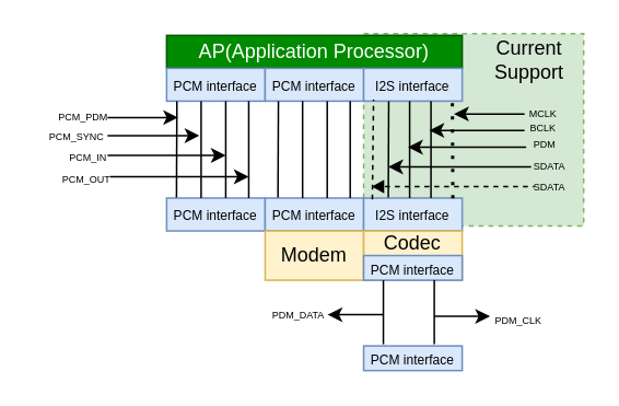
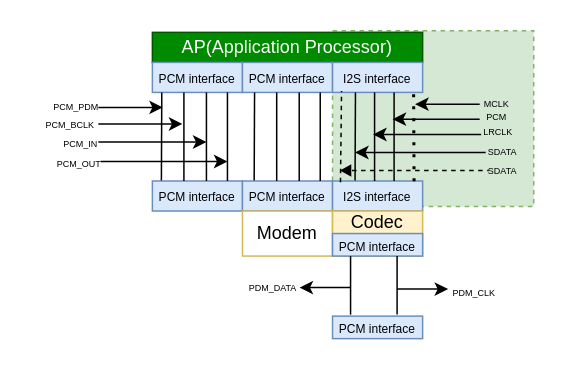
  <mxCell id="0" />
  <mxCell id="1" parent="0" />
  <mxCell id="2" value="" style="rounded=0;whiteSpace=wrap;html=1;dashed=1;fillColor=#d5e8d4;strokeColor=#82b366;" parent="1" vertex="1"><mxGeometry x="221" y="20" width="134" height="117" as="geometry" /></mxCell>
  <mxCell id="3" value="AP(Application Processor)" style="rounded=0;whiteSpace=wrap;html=1;fillColor=#008a00;strokeColor=#005700;fontColor=#ffffff;" parent="1" vertex="1"><mxGeometry x="101" y="21" width="180" height="20" as="geometry" /></mxCell>
  <mxCell id="4" value="&lt;font style=&quot;font-size: 8px;&quot;&gt;PCM interface&lt;/font&gt;" style="rounded=0;whiteSpace=wrap;html=1;fillColor=#dae8fc;strokeColor=#6c8ebf;" parent="1" vertex="1"><mxGeometry x="101" y="41" width="60" height="20" as="geometry" /></mxCell>
  <mxCell id="5" value="&lt;font style=&quot;font-size: 8px;&quot;&gt;PCM&amp;nbsp;&lt;/font&gt;&lt;span style=&quot;font-size: 8px;&quot;&gt;interface&lt;/span&gt;" style="rounded=0;whiteSpace=wrap;html=1;fillColor=#dae8fc;strokeColor=#6c8ebf;" parent="1" vertex="1"><mxGeometry x="161" y="41" width="60" height="20" as="geometry" /></mxCell>
  <mxCell id="6" value="&lt;font style=&quot;font-size: 8px;&quot;&gt;I2S&amp;nbsp;&lt;/font&gt;&lt;span style=&quot;font-size: 8px;&quot;&gt;interface&lt;/span&gt;" style="rounded=0;whiteSpace=wrap;html=1;fillColor=#dae8fc;strokeColor=#6c8ebf;" parent="1" vertex="1"><mxGeometry x="221" y="41" width="60" height="20" as="geometry" /></mxCell>
  <mxCell id="7" value="&lt;font style=&quot;font-size: 8px;&quot;&gt;PCM&amp;nbsp;&lt;/font&gt;&lt;span style=&quot;font-size: 8px;&quot;&gt;interface&lt;/span&gt;" style="rounded=0;whiteSpace=wrap;html=1;fillColor=#dae8fc;strokeColor=#6c8ebf;" parent="1" vertex="1"><mxGeometry x="101" y="120" width="60" height="20" as="geometry" /></mxCell>
  <mxCell id="8" value="&lt;font style=&quot;font-size: 8px;&quot;&gt;PCM&amp;nbsp;interface&lt;/font&gt;" style="rounded=0;whiteSpace=wrap;html=1;fillColor=#dae8fc;strokeColor=#6c8ebf;" parent="1" vertex="1"><mxGeometry x="161" y="120" width="60" height="20" as="geometry" /></mxCell>
  <mxCell id="9" value="&lt;font style=&quot;font-size: 8px;&quot;&gt;I2S&amp;nbsp;&lt;/font&gt;&lt;span style=&quot;font-size: 8px;&quot;&gt;interface&lt;/span&gt;" style="rounded=0;whiteSpace=wrap;html=1;fillColor=#dae8fc;strokeColor=#6c8ebf;" parent="1" vertex="1"><mxGeometry x="221" y="120" width="60" height="20" as="geometry" /></mxCell>
- <mxCell id="10" value="Modem" style="rounded=0;whiteSpace=wrap;html=1;fillColor=#fff2cc;strokeColor=#d6b656;" parent="1" vertex="1"><mxGeometry x="161" y="140" width="60" height="30" as="geometry" /></mxCell>
+ <mxCell id="10" value="Modem" style="rounded=0;whiteSpace=wrap;html=1;fillColor=#ffffff;strokeColor=#d6b656;" parent="1" vertex="1"><mxGeometry x="161" y="140" width="60" height="30" as="geometry" /></mxCell>
  <mxCell id="11" value="Codec&lt;div&gt;&lt;br&gt;&lt;/div&gt;" style="rounded=0;whiteSpace=wrap;html=1;fillColor=#fff2cc;strokeColor=#d6b656;" parent="1" vertex="1"><mxGeometry x="221" y="140" width="60" height="30" as="geometry" /></mxCell>
  <mxCell id="12" value="&lt;font style=&quot;font-size: 8px;&quot;&gt;PCM&amp;nbsp;&lt;/font&gt;&lt;span style=&quot;font-size: 8px;&quot;&gt;interface&lt;/span&gt;" style="rounded=0;whiteSpace=wrap;html=1;fillColor=#dae8fc;strokeColor=#6c8ebf;" parent="1" vertex="1"><mxGeometry x="221" y="155" width="60" height="15" as="geometry" /></mxCell>
  <mxCell id="13" value="&lt;font style=&quot;font-size: 8px;&quot;&gt;PCM&amp;nbsp;&lt;/font&gt;&lt;span style=&quot;font-size: 8px;&quot;&gt;interface&lt;/span&gt;" style="rounded=0;whiteSpace=wrap;html=1;fillColor=#dae8fc;strokeColor=#6c8ebf;" parent="1" vertex="1"><mxGeometry x="221" y="210" width="60" height="15" as="geometry" /></mxCell>
  <mxCell id="14" value="" style="endArrow=none;html=1;rounded=0;exitX=0.129;exitY=-0.018;exitDx=0;exitDy=0;exitPerimeter=0;" parent="1" edge="1"><mxGeometry width="50" height="50" relative="1" as="geometry"><mxPoint x="107" y="119.64" as="sourcePoint" /><mxPoint x="107.26" y="61" as="targetPoint" /></mxGeometry></mxCell>
  <mxCell id="15" value="" style="endArrow=none;html=1;rounded=0;exitX=0.129;exitY=-0.018;exitDx=0;exitDy=0;exitPerimeter=0;" parent="1" edge="1"><mxGeometry width="50" height="50" relative="1" as="geometry"><mxPoint x="122" y="120" as="sourcePoint" /><mxPoint x="122" y="61" as="targetPoint" /></mxGeometry></mxCell>
  <mxCell id="16" value="" style="endArrow=none;html=1;rounded=0;exitX=0.129;exitY=-0.018;exitDx=0;exitDy=0;exitPerimeter=0;" parent="1" edge="1"><mxGeometry width="50" height="50" relative="1" as="geometry"><mxPoint x="137" y="120" as="sourcePoint" /><mxPoint x="137" y="61" as="targetPoint" /></mxGeometry></mxCell>
  <mxCell id="17" value="" style="endArrow=none;html=1;rounded=0;exitX=0.129;exitY=-0.018;exitDx=0;exitDy=0;exitPerimeter=0;" parent="1" edge="1"><mxGeometry width="50" height="50" relative="1" as="geometry"><mxPoint x="151" y="120" as="sourcePoint" /><mxPoint x="151" y="61" as="targetPoint" /></mxGeometry></mxCell>
  <mxCell id="18" value="" style="endArrow=none;html=1;rounded=0;exitX=0.129;exitY=-0.018;exitDx=0;exitDy=0;exitPerimeter=0;" parent="1" edge="1"><mxGeometry width="50" height="50" relative="1" as="geometry"><mxPoint x="168.8" y="119.64" as="sourcePoint" /><mxPoint x="169.06" y="61" as="targetPoint" /></mxGeometry></mxCell>
  <mxCell id="19" value="" style="endArrow=none;html=1;rounded=0;exitX=0.129;exitY=-0.018;exitDx=0;exitDy=0;exitPerimeter=0;" parent="1" edge="1"><mxGeometry width="50" height="50" relative="1" as="geometry"><mxPoint x="183.8" y="120" as="sourcePoint" /><mxPoint x="183.8" y="61" as="targetPoint" /></mxGeometry></mxCell>
  <mxCell id="20" value="" style="endArrow=none;html=1;rounded=0;exitX=0.129;exitY=-0.018;exitDx=0;exitDy=0;exitPerimeter=0;" parent="1" edge="1"><mxGeometry width="50" height="50" relative="1" as="geometry"><mxPoint x="198.8" y="120" as="sourcePoint" /><mxPoint x="198.8" y="61" as="targetPoint" /></mxGeometry></mxCell>
  <mxCell id="21" value="" style="endArrow=none;html=1;rounded=0;exitX=0.129;exitY=-0.018;exitDx=0;exitDy=0;exitPerimeter=0;" parent="1" edge="1"><mxGeometry width="50" height="50" relative="1" as="geometry"><mxPoint x="212.8" y="120" as="sourcePoint" /><mxPoint x="212.8" y="61" as="targetPoint" /></mxGeometry></mxCell>
  <mxCell id="22" value="" style="endArrow=none;html=1;rounded=0;exitX=0.129;exitY=-0.018;exitDx=0;exitDy=0;exitPerimeter=0;" parent="1" edge="1"><mxGeometry width="50" height="50" relative="1" as="geometry"><mxPoint x="236" y="119.64" as="sourcePoint" /><mxPoint x="236.26" y="61" as="targetPoint" /></mxGeometry></mxCell>
  <mxCell id="23" value="" style="endArrow=none;html=1;rounded=0;exitX=0.129;exitY=-0.018;exitDx=0;exitDy=0;exitPerimeter=0;" parent="1" edge="1"><mxGeometry width="50" height="50" relative="1" as="geometry"><mxPoint x="249" y="120" as="sourcePoint" /><mxPoint x="249" y="61" as="targetPoint" /></mxGeometry></mxCell>
  <mxCell id="24" value="" style="endArrow=none;html=1;rounded=0;exitX=0.129;exitY=-0.018;exitDx=0;exitDy=0;exitPerimeter=0;" parent="1" edge="1"><mxGeometry width="50" height="50" relative="1" as="geometry"><mxPoint x="262" y="120" as="sourcePoint" /><mxPoint x="262" y="61" as="targetPoint" /></mxGeometry></mxCell>
  <mxCell id="25" value="&lt;font style=&quot;font-size: 6px;&quot;&gt;PCM_PDM&lt;/font&gt;" style="text;html=1;align=center;verticalAlign=middle;resizable=0;points=[];autosize=1;strokeColor=none;fillColor=none;" parent="1" vertex="1"><mxGeometry x="27" y="56" width="46" height="26" as="geometry" /></mxCell>
  <mxCell id="26" value="" style="endArrow=classic;html=1;rounded=0;" parent="1" edge="1"><mxGeometry width="50" height="50" relative="1" as="geometry"><mxPoint x="65" y="82" as="sourcePoint" /><mxPoint x="121" y="82" as="targetPoint" /></mxGeometry></mxCell>
- <mxCell id="27" value="&lt;font style=&quot;font-size: 6px;&quot;&gt;PCM_SYNC&lt;/font&gt;" style="text;html=1;align=center;verticalAlign=middle;resizable=0;points=[];autosize=1;strokeColor=none;fillColor=none;" parent="1" vertex="1"><mxGeometry x="20" y="68" width="51" height="26" as="geometry" /></mxCell>
+ <mxCell id="27" value="&lt;font style=&quot;font-size: 6px;&quot;&gt;PCM_BCLK&lt;/font&gt;" style="text;html=1;align=center;verticalAlign=middle;resizable=0;points=[];autosize=1;strokeColor=none;fillColor=none;" parent="1" vertex="1"><mxGeometry x="20" y="68" width="51" height="26" as="geometry" /></mxCell>
  <mxCell id="28" value="" style="endArrow=classic;html=1;rounded=0;" parent="1" edge="1"><mxGeometry width="50" height="50" relative="1" as="geometry"><mxPoint x="65" y="94" as="sourcePoint" /><mxPoint x="137" y="94" as="targetPoint" /></mxGeometry></mxCell>
  <mxCell id="29" value="&lt;font style=&quot;font-size: 6px;&quot;&gt;PCM_IN&lt;/font&gt;" style="edgeLabel;html=1;align=center;verticalAlign=middle;resizable=0;points=[];" parent="28" vertex="1" connectable="0"><mxGeometry x="-0.921" y="-1" relative="1" as="geometry"><mxPoint x="-16" y="-2" as="offset" /></mxGeometry></mxCell>
  <mxCell id="30" value="" style="endArrow=classic;html=1;rounded=0;" parent="1" edge="1"><mxGeometry width="50" height="50" relative="1" as="geometry"><mxPoint x="64" y="107" as="sourcePoint" /><mxPoint x="151" y="107" as="targetPoint" /></mxGeometry></mxCell>
  <mxCell id="31" value="&lt;font style=&quot;font-size: 6px;&quot;&gt;PCM_OUT&lt;/font&gt;" style="edgeLabel;html=1;align=center;verticalAlign=middle;resizable=0;points=[];" parent="30" vertex="1" connectable="0"><mxGeometry x="-0.921" y="-1" relative="1" as="geometry"><mxPoint x="-16" y="-2" as="offset" /></mxGeometry></mxCell>
  <mxCell id="32" value="" style="endArrow=classic;html=1;rounded=0;" parent="1" edge="1"><mxGeometry width="50" height="50" relative="1" as="geometry"><mxPoint x="65" y="71" as="sourcePoint" /><mxPoint x="108" y="71" as="targetPoint" /></mxGeometry></mxCell>
  <mxCell id="33" value="" style="endArrow=classic;html=1;rounded=0;" parent="1" edge="1"><mxGeometry width="50" height="50" relative="1" as="geometry"><mxPoint x="319" y="68.83" as="sourcePoint" /><mxPoint x="276" y="68.83" as="targetPoint" /></mxGeometry></mxCell>
  <mxCell id="34" value="&lt;font style=&quot;font-size: 6px;&quot;&gt;MCLK&lt;/font&gt;" style="text;html=1;align=center;verticalAlign=middle;resizable=0;points=[];autosize=1;strokeColor=none;fillColor=none;" parent="1" vertex="1"><mxGeometry x="312" y="54" width="35" height="26" as="geometry" /></mxCell>
  <mxCell id="35" value="" style="endArrow=classic;html=1;rounded=0;" parent="1" edge="1"><mxGeometry width="50" height="50" relative="1" as="geometry"><mxPoint x="319" y="78.83" as="sourcePoint" /><mxPoint x="261" y="78.83" as="targetPoint" /></mxGeometry></mxCell>
  <mxCell id="36" value="" style="endArrow=none;dashed=1;html=1;dashPattern=1 3;strokeWidth=2;rounded=0;entryX=0.832;entryY=0.981;entryDx=0;entryDy=0;entryPerimeter=0;exitX=0.837;exitY=-0.011;exitDx=0;exitDy=0;exitPerimeter=0;" parent="1" edge="1"><mxGeometry width="50" height="50" relative="1" as="geometry"><mxPoint x="275.3" y="120.16" as="sourcePoint" /><mxPoint x="275" y="61" as="targetPoint" /></mxGeometry></mxCell>
  <mxCell id="37" value="" style="endArrow=classic;html=1;rounded=0;" parent="1" edge="1"><mxGeometry width="50" height="50" relative="1" as="geometry"><mxPoint x="320" y="89" as="sourcePoint" /><mxPoint x="248" y="89" as="targetPoint" /></mxGeometry></mxCell>
  <mxCell id="38" value="" style="endArrow=classic;html=1;rounded=0;" parent="1" edge="1"><mxGeometry width="50" height="50" relative="1" as="geometry"><mxPoint x="323" y="101" as="sourcePoint" /><mxPoint x="236" y="101" as="targetPoint" /></mxGeometry></mxCell>
  <mxCell id="39" value="" style="endArrow=none;dashed=1;html=1;rounded=0;" parent="1" edge="1"><mxGeometry width="50" height="50" relative="1" as="geometry"><mxPoint x="228" y="113" as="sourcePoint" /><mxPoint x="325" y="113" as="targetPoint" /></mxGeometry></mxCell>
  <mxCell id="40" value="" style="endArrow=none;dashed=1;html=1;rounded=0;exitX=0.088;exitY=0.043;exitDx=0;exitDy=0;exitPerimeter=0;" parent="1" source="9" edge="1"><mxGeometry width="50" height="50" relative="1" as="geometry"><mxPoint x="177" y="110" as="sourcePoint" /><mxPoint x="227" y="60" as="targetPoint" /></mxGeometry></mxCell>
  <mxCell id="41" value="" style="shape=mxgraph.arrows2.wedgeArrow;html=1;bendable=0;startWidth=3.333;fillColor=strokeColor;defaultFillColor=invert;defaultGradientColor=invert;rounded=0;" parent="1" edge="1"><mxGeometry width="100" height="100" relative="1" as="geometry"><mxPoint x="233" y="113" as="sourcePoint" /><mxPoint x="227" y="113" as="targetPoint" /></mxGeometry></mxCell>
  <mxCell id="42" value="" style="endArrow=none;html=1;rounded=0;" parent="1" edge="1"><mxGeometry width="50" height="50" relative="1" as="geometry"><mxPoint x="233" y="209" as="sourcePoint" /><mxPoint x="233" y="170" as="targetPoint" /></mxGeometry></mxCell>
  <mxCell id="43" value="" style="endArrow=none;html=1;rounded=0;" parent="1" edge="1"><mxGeometry width="50" height="50" relative="1" as="geometry"><mxPoint x="264" y="209" as="sourcePoint" /><mxPoint x="264" y="170" as="targetPoint" /></mxGeometry></mxCell>
  <mxCell id="44" value="" style="endArrow=classic;html=1;rounded=0;" parent="1" edge="1"><mxGeometry width="50" height="50" relative="1" as="geometry"><mxPoint x="233" y="191" as="sourcePoint" /><mxPoint x="199" y="191" as="targetPoint" /></mxGeometry></mxCell>
  <mxCell id="45" value="&lt;font style=&quot;font-size: 6px;&quot;&gt;PDM_DATA&lt;/font&gt;" style="text;html=1;align=center;verticalAlign=middle;resizable=0;points=[];autosize=1;strokeColor=none;fillColor=none;" parent="1" vertex="1"><mxGeometry x="156" y="177" width="50" height="26" as="geometry" /></mxCell>
  <mxCell id="46" value="" style="endArrow=classic;html=1;rounded=0;" parent="1" edge="1"><mxGeometry width="50" height="50" relative="1" as="geometry"><mxPoint x="264" y="192" as="sourcePoint" /><mxPoint x="298" y="192" as="targetPoint" /></mxGeometry></mxCell>
  <mxCell id="47" value="&lt;font style=&quot;font-size: 6px;&quot;&gt;PDM_CLK&lt;/font&gt;" style="edgeLabel;html=1;align=center;verticalAlign=middle;resizable=0;points=[];" parent="46" vertex="1" connectable="0"><mxGeometry x="0.096" y="-1" relative="1" as="geometry"><mxPoint x="31" y="-1" as="offset" /></mxGeometry></mxCell>
- <mxCell id="48" value="Current Support" style="text;html=1;align=center;verticalAlign=middle;whiteSpace=wrap;rounded=0;fillColor=none;strokeColor=none;" parent="1" vertex="1"><mxGeometry x="292" y="21" width="60" height="30" as="geometry" /></mxCell>
- <mxCell id="49" value="&lt;font style=&quot;font-size: 6px;&quot;&gt;BCLK&lt;/font&gt;" style="text;html=1;align=center;verticalAlign=middle;resizable=0;points=[];autosize=1;strokeColor=none;fillColor=none;" parent="1" vertex="1"><mxGeometry x="313" y="63" width="34" height="26" as="geometry" /></mxCell>
- <mxCell id="50" value="&lt;font style=&quot;font-size: 6px;&quot;&gt;PDM&lt;/font&gt;" style="text;html=1;align=center;verticalAlign=middle;resizable=0;points=[];autosize=1;strokeColor=none;fillColor=none;" parent="1" vertex="1"><mxGeometry x="312" y="73" width="37" height="26" as="geometry" /></mxCell>
+ <mxCell id="49" value="&lt;font style=&quot;font-size: 6px;&quot;&gt;PCM&lt;/font&gt;" style="text;html=1;align=center;verticalAlign=middle;resizable=0;points=[];autosize=1;strokeColor=none;fillColor=none;" parent="1" vertex="1"><mxGeometry x="313" y="63" width="34" height="26" as="geometry" /></mxCell>
+ <mxCell id="50" value="&lt;font style=&quot;font-size: 6px;&quot;&gt;LRCLK&lt;/font&gt;" style="text;html=1;align=center;verticalAlign=middle;resizable=0;points=[];autosize=1;strokeColor=none;fillColor=none;" parent="1" vertex="1"><mxGeometry x="312" y="73" width="37" height="26" as="geometry" /></mxCell>
  <mxCell id="51" value="&lt;font style=&quot;font-size: 6px;&quot;&gt;SDATA&lt;/font&gt;" style="text;html=1;align=center;verticalAlign=middle;resizable=0;points=[];autosize=1;strokeColor=none;fillColor=none;" parent="1" vertex="1"><mxGeometry x="315" y="86" width="37" height="26" as="geometry" /></mxCell>
  <mxCell id="52" value="&lt;font style=&quot;font-size: 6px;&quot;&gt;SDATA&lt;/font&gt;" style="text;html=1;align=center;verticalAlign=middle;resizable=0;points=[];autosize=1;strokeColor=none;fillColor=none;" parent="1" vertex="1"><mxGeometry x="315" y="99" width="37" height="26" as="geometry" /></mxCell>
